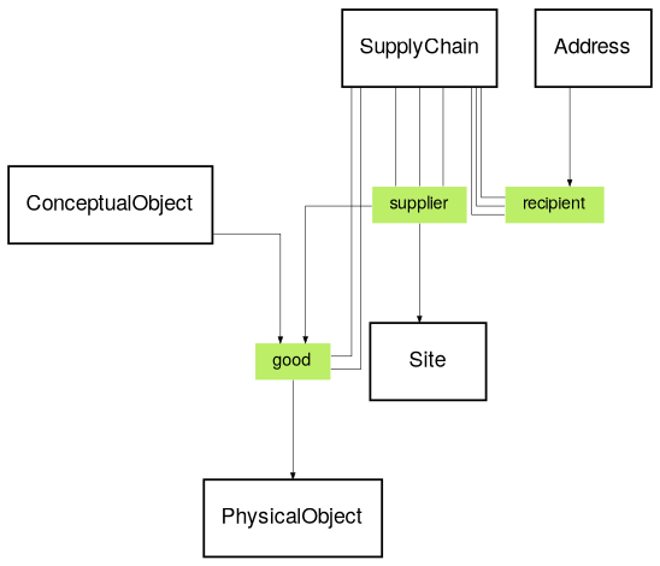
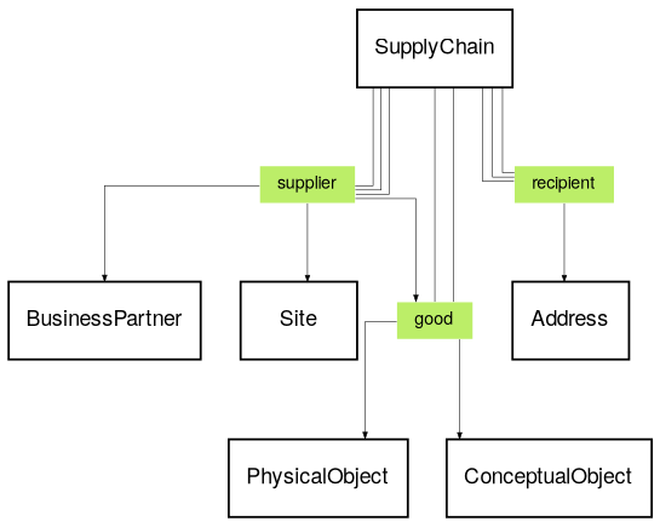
  digraph {
    fontname="Helvetica,Arial,sans-serif"
    fontsize=10
    splines=ortho
    node [fillcolor=darkgoldenrod1 fontname="Helvetica,Arial,sans-serif" fontsize=10 shape=record]
    edge [arrowsize=0.3 fontname="Helvetica,Arial,sans-serif" fontsize=10 penwidth=0.3 arrowhead=none]
    n1 [fillcolor=darkolivegreen2 fontsize=8 height=0 label=supplier shape=plaintext style=filled width=0]
+   BusinessPartner
    Site
    n4 [fillcolor=darkolivegreen2 fontsize=8 height=0 label=good shape=plaintext style=filled width=0]
    n5 [fillcolor=darkolivegreen2 fontsize=8 height=0 label=recipient shape=plaintext style=filled width=0]
    Address
    PhysicalObject
    ConceptualObject
    SupplyChain
+   n1 -> BusinessPartner [arrowhead=""]
    n1 -> Site [arrowhead=""]
    n1 -> n4 [arrowhead=""]
    n4 -> PhysicalObject [arrowhead=""]
-   ConceptualObject -> n4 [arrowhead=""]
-   Address -> n5 [arrowhead=""]
+   n4 -> ConceptualObject [arrowhead=""]
+   n5 -> Address [arrowhead=""]
    SupplyChain -> n1
    SupplyChain -> n1
    SupplyChain -> n1
    SupplyChain -> n4
    SupplyChain -> n4
    SupplyChain -> n5
    SupplyChain -> n5
    SupplyChain -> n5
  }
